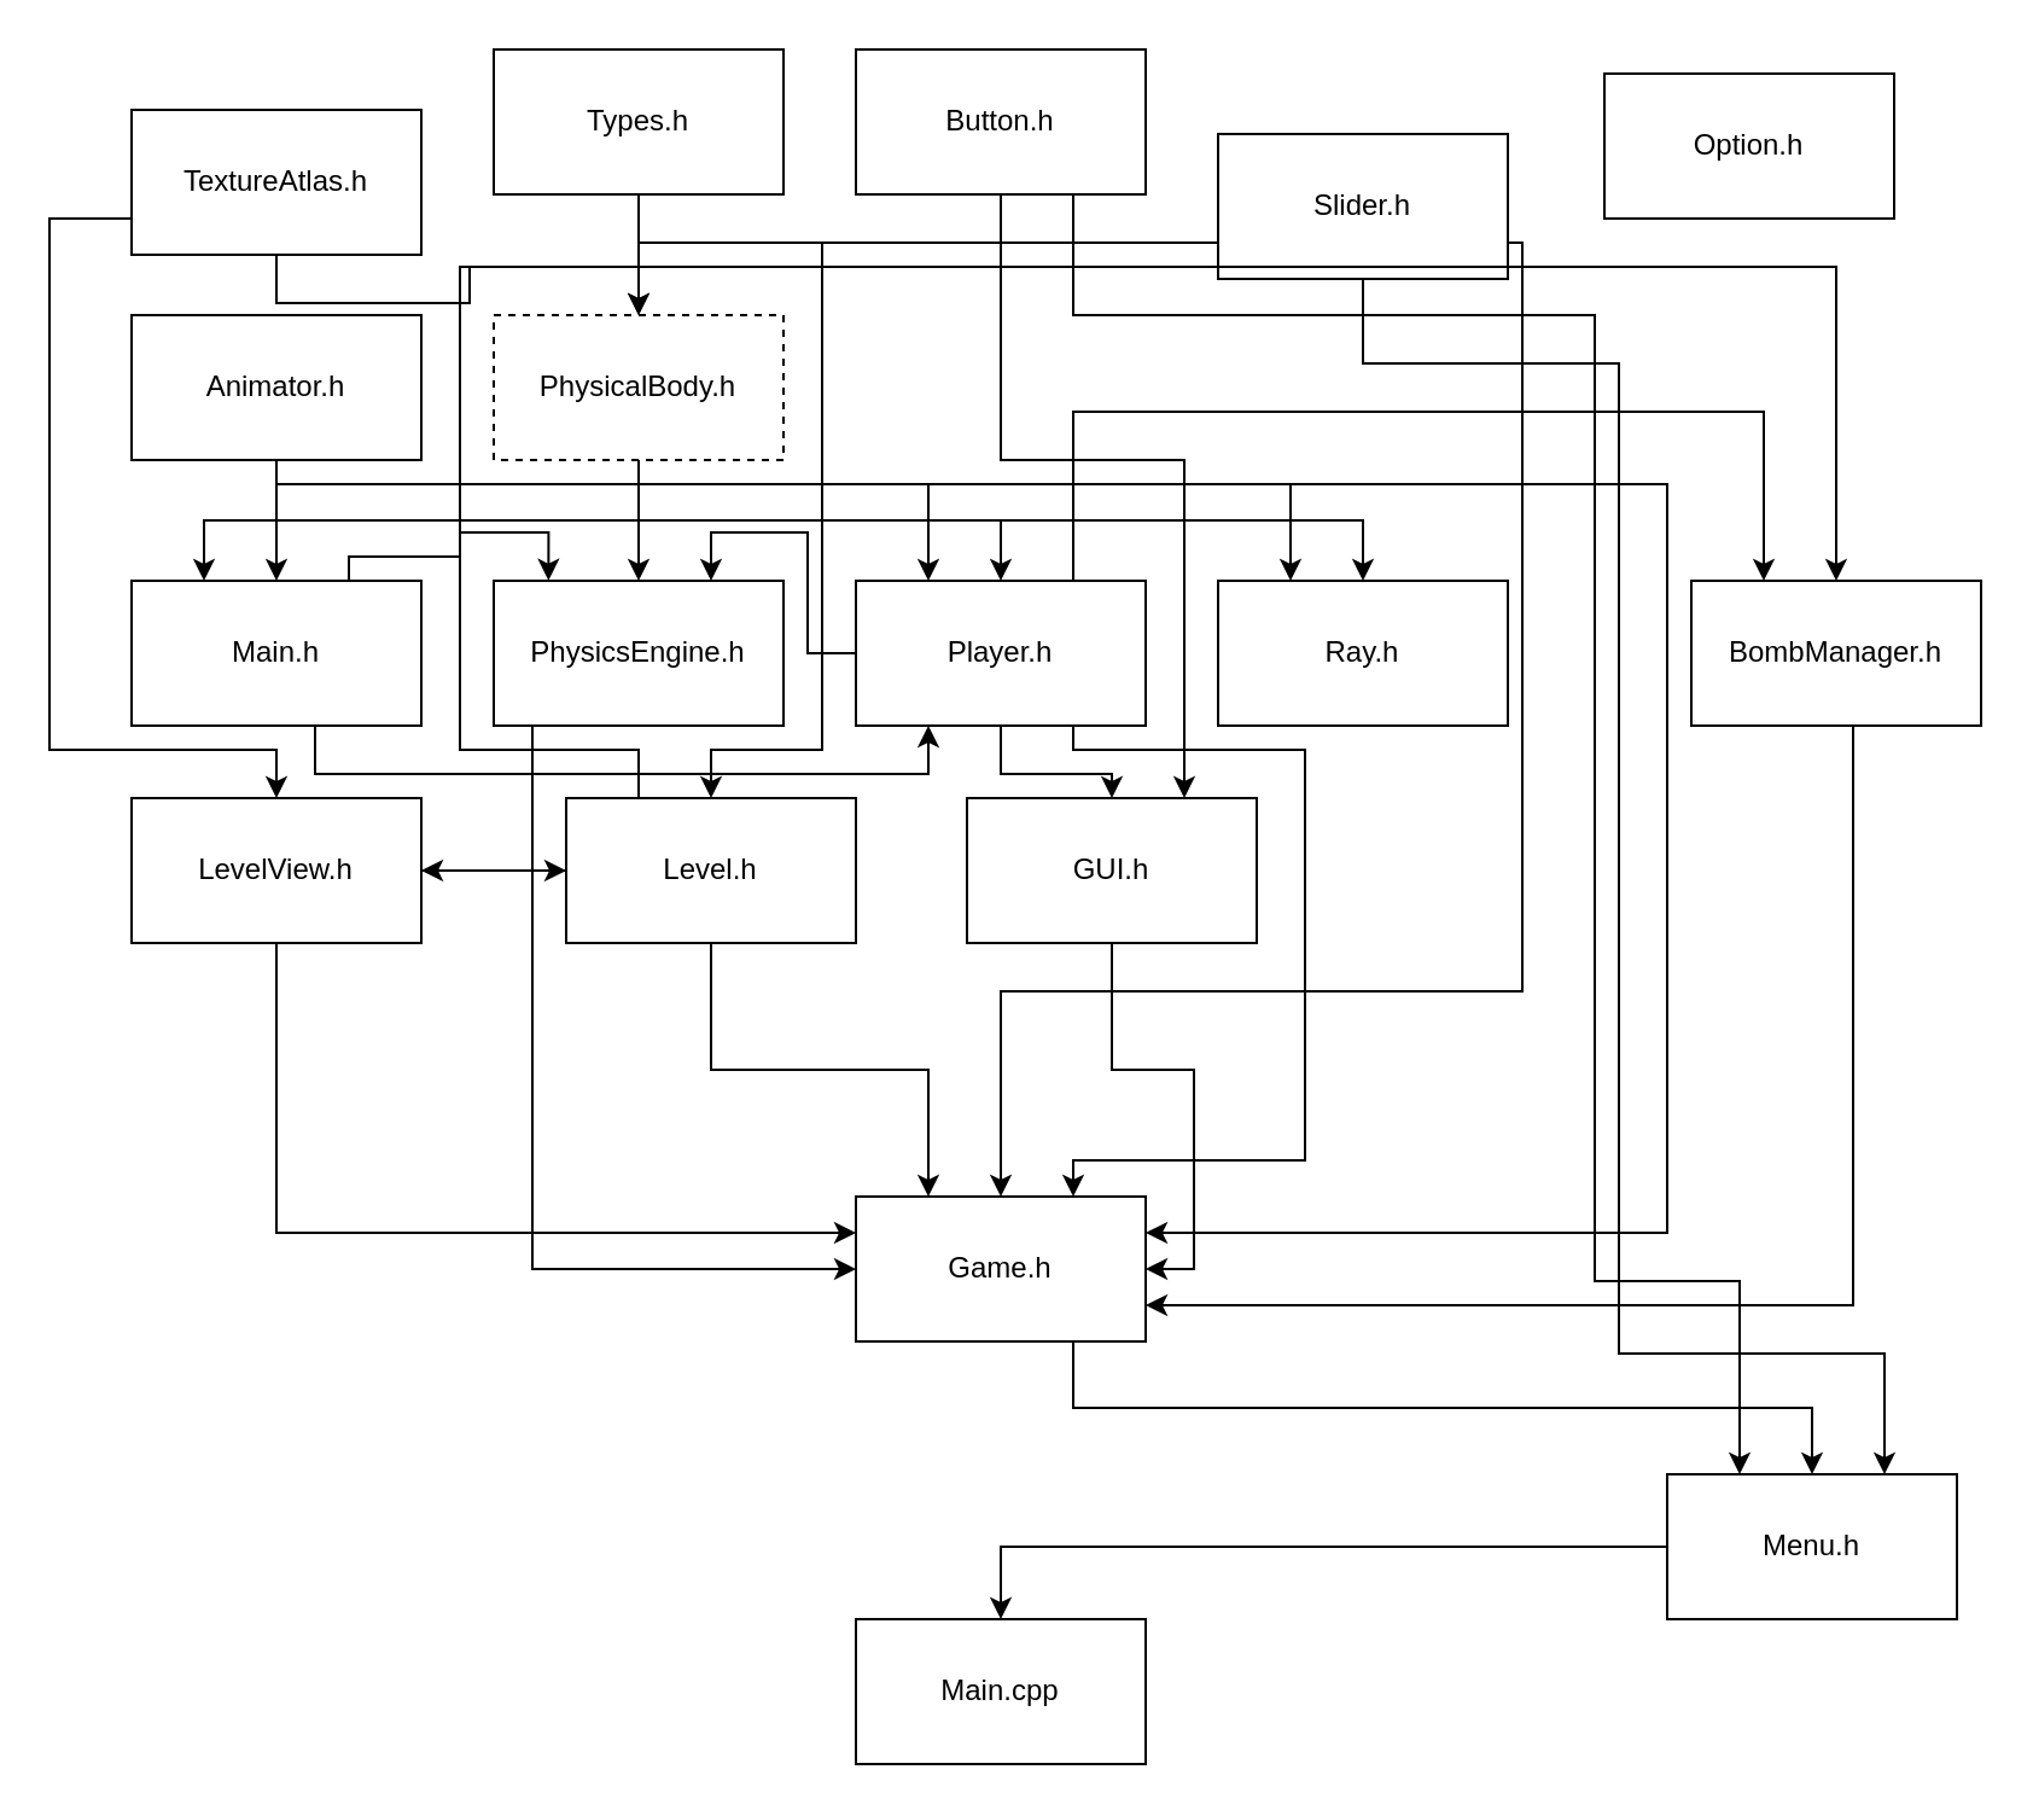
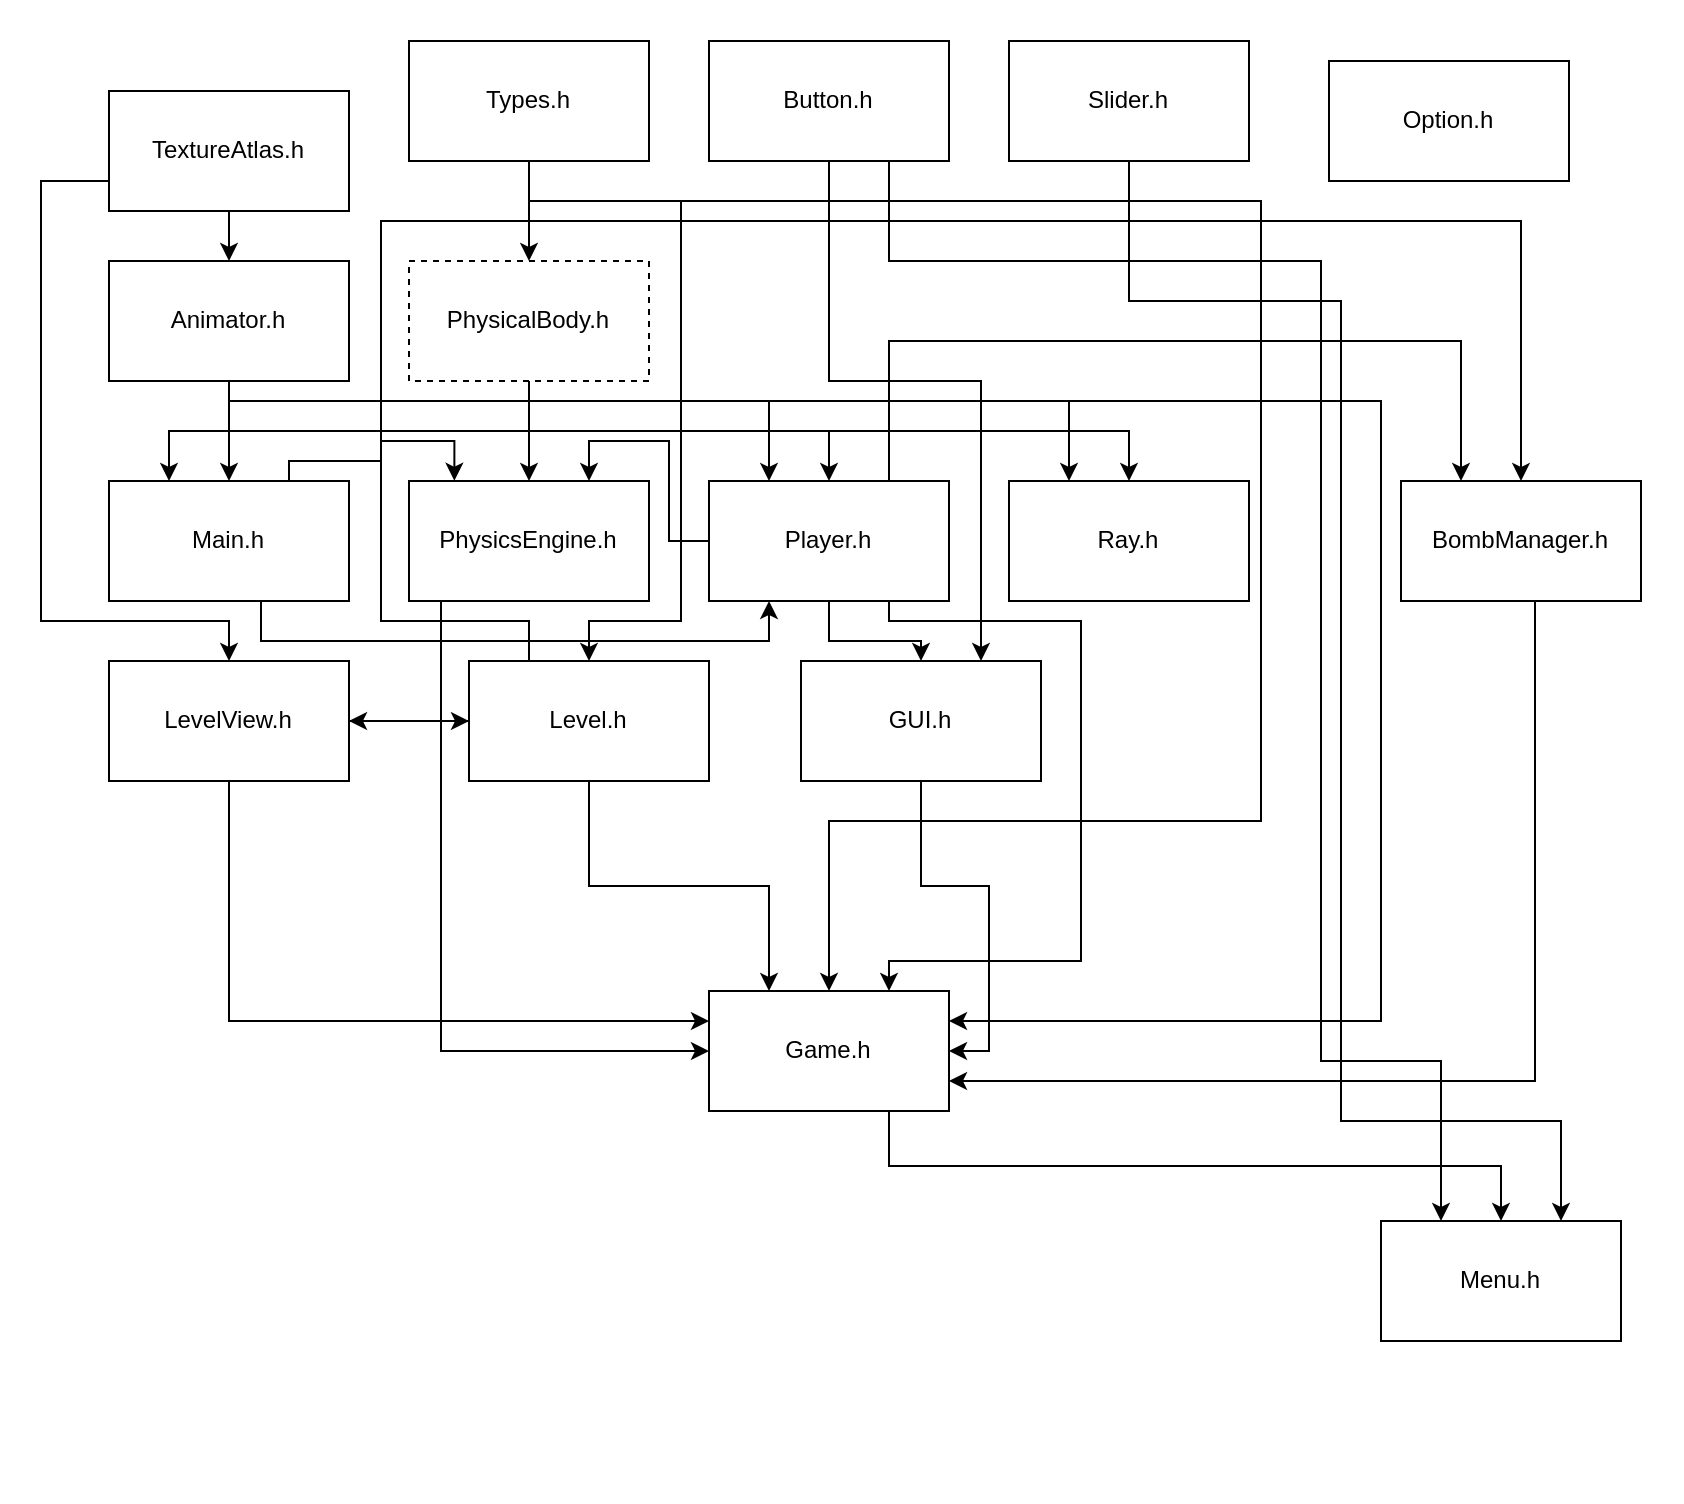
  <mxCell id="0" />
  <mxCell id="1" parent="0" />
  <mxCell id="2" style="edgeStyle=orthogonalEdgeStyle;rounded=0;orthogonalLoop=1;jettySize=auto;html=1;entryX=0.25;entryY=0;entryDx=0;entryDy=0;" edge="1" parent="1" source="5" target="23"><mxGeometry relative="1" as="geometry" /></mxCell>
  <mxCell id="3" style="edgeStyle=orthogonalEdgeStyle;rounded=0;orthogonalLoop=1;jettySize=auto;html=1;entryX=0.25;entryY=0;entryDx=0;entryDy=0;" edge="1" parent="1" source="5" target="30"><mxGeometry relative="1" as="geometry"><Array as="points"><mxPoint x="114" y="200" /><mxPoint x="384" y="200" /></Array></mxGeometry></mxCell>
  <mxCell id="4" style="edgeStyle=orthogonalEdgeStyle;rounded=0;orthogonalLoop=1;jettySize=auto;html=1;entryX=1;entryY=0.25;entryDx=0;entryDy=0;" edge="1" parent="1" source="5" target="46"><mxGeometry relative="1" as="geometry"><Array as="points"><mxPoint x="114" y="200" /><mxPoint x="690" y="200" /><mxPoint x="690" y="510" /></Array></mxGeometry></mxCell>
  <mxCell id="5" value="Animator.h" style="rounded=0;whiteSpace=wrap;html=1;" vertex="1" parent="1"><mxGeometry x="54" y="130" width="120" height="60" as="geometry" /></mxCell>
  <mxCell id="6" style="edgeStyle=orthogonalEdgeStyle;rounded=0;orthogonalLoop=1;jettySize=auto;html=1;exitX=0.5;exitY=1;exitDx=0;exitDy=0;" edge="1" parent="1" source="9" target="20"><mxGeometry relative="1" as="geometry" /></mxCell>
  <mxCell id="7" style="edgeStyle=orthogonalEdgeStyle;rounded=0;orthogonalLoop=1;jettySize=auto;html=1;exitX=0.5;exitY=1;exitDx=0;exitDy=0;entryX=0.5;entryY=0;entryDx=0;entryDy=0;" edge="1" parent="1" source="9" target="42"><mxGeometry relative="1" as="geometry"><Array as="points"><mxPoint x="264" y="100" /><mxPoint x="340" y="100" /><mxPoint x="340" y="310" /><mxPoint x="294" y="310" /></Array></mxGeometry></mxCell>
  <mxCell id="8" style="edgeStyle=orthogonalEdgeStyle;rounded=0;orthogonalLoop=1;jettySize=auto;html=1;entryX=0.5;entryY=0;entryDx=0;entryDy=0;" edge="1" parent="1" source="9" target="46"><mxGeometry relative="1" as="geometry"><Array as="points"><mxPoint x="264" y="100" /><mxPoint x="630" y="100" /><mxPoint x="630" y="410" /><mxPoint x="414" y="410" /></Array></mxGeometry></mxCell>
  <mxCell id="9" value="Types.h" style="rounded=0;whiteSpace=wrap;html=1;" vertex="1" parent="1"><mxGeometry x="204" y="20" width="120" height="60" as="geometry" /></mxCell>
- <mxCell id="10" style="edgeStyle=orthogonalEdgeStyle;rounded=0;orthogonalLoop=1;jettySize=auto;html=1;exitX=0.5;exitY=1;exitDx=0;exitDy=0;" edge="1" parent="1" source="12" target="20"><mxGeometry relative="1" as="geometry" /></mxCell>
+ <mxCell id="10" style="edgeStyle=orthogonalEdgeStyle;rounded=0;orthogonalLoop=1;jettySize=auto;html=1;exitX=0.5;exitY=1;exitDx=0;exitDy=0;entryX=0.5;entryY=0;entryDx=0;entryDy=0;" edge="1" parent="1" source="12" target="5"><mxGeometry relative="1" as="geometry" /></mxCell>
  <mxCell id="11" style="edgeStyle=orthogonalEdgeStyle;rounded=0;orthogonalLoop=1;jettySize=auto;html=1;entryX=0.5;entryY=0;entryDx=0;entryDy=0;" edge="1" parent="1" source="12" target="35"><mxGeometry relative="1" as="geometry"><Array as="points"><mxPoint x="114" y="90" /><mxPoint x="20" y="90" /><mxPoint x="20" y="310" /><mxPoint x="114" y="310" /></Array></mxGeometry></mxCell>
  <mxCell id="12" value="TextureAtlas.h" style="rounded=0;whiteSpace=wrap;html=1;" vertex="1" parent="1"><mxGeometry x="54" y="45" width="120" height="60" as="geometry" /></mxCell>
  <mxCell id="13" style="edgeStyle=orthogonalEdgeStyle;rounded=0;orthogonalLoop=1;jettySize=auto;html=1;entryX=0.75;entryY=0;entryDx=0;entryDy=0;" edge="1" parent="1" source="14" target="50"><mxGeometry relative="1" as="geometry"><Array as="points"><mxPoint x="564" y="150" /><mxPoint x="670" y="150" /><mxPoint x="670" y="560" /><mxPoint x="780" y="560" /></Array></mxGeometry></mxCell>
- <mxCell id="14" value="Slider.h" style="rounded=0;whiteSpace=wrap;html=1;" vertex="1" parent="1"><mxGeometry x="504" y="55" width="120" height="60" as="geometry" /></mxCell>
+ <mxCell id="14" value="Slider.h" style="rounded=0;whiteSpace=wrap;html=1;" vertex="1" parent="1"><mxGeometry x="504" y="20" width="120" height="60" as="geometry" /></mxCell>
  <mxCell id="15" value="Option.h" style="rounded=0;whiteSpace=wrap;html=1;" vertex="1" parent="1"><mxGeometry x="664" y="30" width="120" height="60" as="geometry" /></mxCell>
  <mxCell id="16" style="edgeStyle=orthogonalEdgeStyle;rounded=0;orthogonalLoop=1;jettySize=auto;html=1;exitX=0.5;exitY=1;exitDx=0;exitDy=0;entryX=0.5;entryY=0;entryDx=0;entryDy=0;" edge="1" parent="1" source="20" target="23"><mxGeometry relative="1" as="geometry" /></mxCell>
  <mxCell id="17" style="edgeStyle=orthogonalEdgeStyle;rounded=0;orthogonalLoop=1;jettySize=auto;html=1;exitX=0.5;exitY=1;exitDx=0;exitDy=0;" edge="1" parent="1" source="20" target="25"><mxGeometry relative="1" as="geometry" /></mxCell>
  <mxCell id="18" style="edgeStyle=orthogonalEdgeStyle;rounded=0;orthogonalLoop=1;jettySize=auto;html=1;exitX=0.5;exitY=1;exitDx=0;exitDy=0;entryX=0.5;entryY=0;entryDx=0;entryDy=0;" edge="1" parent="1" source="20" target="30"><mxGeometry relative="1" as="geometry" /></mxCell>
  <mxCell id="19" style="edgeStyle=orthogonalEdgeStyle;rounded=0;orthogonalLoop=1;jettySize=auto;html=1;exitX=0.5;exitY=1;exitDx=0;exitDy=0;" edge="1" parent="1" source="20" target="31"><mxGeometry relative="1" as="geometry" /></mxCell>
  <mxCell id="20" value="PhysicalBody.h" style="rounded=0;whiteSpace=wrap;html=1;dashed=1;" vertex="1" parent="1"><mxGeometry x="204" y="130" width="120" height="60" as="geometry" /></mxCell>
  <mxCell id="21" style="edgeStyle=orthogonalEdgeStyle;rounded=0;orthogonalLoop=1;jettySize=auto;html=1;entryX=0.25;entryY=1;entryDx=0;entryDy=0;" edge="1" parent="1" source="23" target="30"><mxGeometry relative="1" as="geometry"><Array as="points"><mxPoint x="130" y="320" /><mxPoint x="384" y="320" /></Array></mxGeometry></mxCell>
  <mxCell id="22" style="edgeStyle=orthogonalEdgeStyle;rounded=0;orthogonalLoop=1;jettySize=auto;html=1;exitX=0.75;exitY=0;exitDx=0;exitDy=0;entryX=0.5;entryY=0;entryDx=0;entryDy=0;" edge="1" parent="1" source="23" target="48"><mxGeometry relative="1" as="geometry"><mxPoint x="730" y="150" as="targetPoint" /><Array as="points"><mxPoint x="144" y="230" /><mxPoint x="190" y="230" /><mxPoint x="190" y="110" /><mxPoint x="760" y="110" /></Array></mxGeometry></mxCell>
  <mxCell id="23" value="Main.h" style="rounded=0;whiteSpace=wrap;html=1;" vertex="1" parent="1"><mxGeometry x="54" y="240" width="120" height="60" as="geometry" /></mxCell>
  <mxCell id="24" style="edgeStyle=orthogonalEdgeStyle;rounded=0;orthogonalLoop=1;jettySize=auto;html=1;entryX=0;entryY=0.5;entryDx=0;entryDy=0;" edge="1" parent="1" source="25" target="46"><mxGeometry relative="1" as="geometry"><Array as="points"><mxPoint x="220" y="525" /></Array></mxGeometry></mxCell>
  <mxCell id="25" value="PhysicsEngine.h" style="rounded=0;whiteSpace=wrap;html=1;" vertex="1" parent="1"><mxGeometry x="204" y="240" width="120" height="60" as="geometry" /></mxCell>
  <mxCell id="26" style="edgeStyle=orthogonalEdgeStyle;rounded=0;orthogonalLoop=1;jettySize=auto;html=1;entryX=0.5;entryY=0;entryDx=0;entryDy=0;" edge="1" parent="1" source="30" target="44"><mxGeometry relative="1" as="geometry" /></mxCell>
  <mxCell id="27" style="edgeStyle=orthogonalEdgeStyle;rounded=0;orthogonalLoop=1;jettySize=auto;html=1;entryX=0.75;entryY=0;entryDx=0;entryDy=0;" edge="1" parent="1" source="30" target="25"><mxGeometry relative="1" as="geometry" /></mxCell>
  <mxCell id="28" style="edgeStyle=orthogonalEdgeStyle;rounded=0;orthogonalLoop=1;jettySize=auto;html=1;exitX=0.75;exitY=1;exitDx=0;exitDy=0;entryX=0.75;entryY=0;entryDx=0;entryDy=0;" edge="1" parent="1" source="30" target="46"><mxGeometry relative="1" as="geometry"><Array as="points"><mxPoint x="444" y="310" /><mxPoint x="540" y="310" /><mxPoint x="540" y="480" /><mxPoint x="444" y="480" /></Array></mxGeometry></mxCell>
  <mxCell id="29" style="edgeStyle=orthogonalEdgeStyle;rounded=0;orthogonalLoop=1;jettySize=auto;html=1;exitX=0.75;exitY=0;exitDx=0;exitDy=0;entryX=0.25;entryY=0;entryDx=0;entryDy=0;" edge="1" parent="1" source="30" target="48"><mxGeometry relative="1" as="geometry"><Array as="points"><mxPoint x="444" y="170" /><mxPoint x="730" y="170" /></Array></mxGeometry></mxCell>
  <mxCell id="30" value="Player.h" style="rounded=0;whiteSpace=wrap;html=1;" vertex="1" parent="1"><mxGeometry x="354" y="240" width="120" height="60" as="geometry" /></mxCell>
  <mxCell id="31" value="Ray.h" style="rounded=0;whiteSpace=wrap;html=1;" vertex="1" parent="1"><mxGeometry x="504" y="240" width="120" height="60" as="geometry" /></mxCell>
  <mxCell id="32" style="edgeStyle=orthogonalEdgeStyle;rounded=0;orthogonalLoop=1;jettySize=auto;html=1;entryX=0.25;entryY=0;entryDx=0;entryDy=0;exitX=0.5;exitY=1;exitDx=0;exitDy=0;" edge="1" parent="1" source="5" target="31"><mxGeometry relative="1" as="geometry"><mxPoint x="130" y="70" as="sourcePoint" /><mxPoint x="400" y="230" as="targetPoint" /><Array as="points"><mxPoint x="114" y="200" /><mxPoint x="534" y="200" /></Array></mxGeometry></mxCell>
  <mxCell id="33" style="edgeStyle=orthogonalEdgeStyle;rounded=0;orthogonalLoop=1;jettySize=auto;html=1;entryX=0;entryY=0.5;entryDx=0;entryDy=0;" edge="1" parent="1" source="35" target="42"><mxGeometry relative="1" as="geometry" /></mxCell>
  <mxCell id="34" style="edgeStyle=orthogonalEdgeStyle;rounded=0;orthogonalLoop=1;jettySize=auto;html=1;entryX=0;entryY=0.25;entryDx=0;entryDy=0;" edge="1" parent="1" source="35" target="46"><mxGeometry relative="1" as="geometry"><Array as="points"><mxPoint x="114" y="510" /></Array></mxGeometry></mxCell>
  <mxCell id="35" value="LevelView.h" style="rounded=0;whiteSpace=wrap;html=1;" vertex="1" parent="1"><mxGeometry x="54" y="330" width="120" height="60" as="geometry" /></mxCell>
  <mxCell id="36" style="edgeStyle=orthogonalEdgeStyle;rounded=0;orthogonalLoop=1;jettySize=auto;html=1;exitX=0.5;exitY=1;exitDx=0;exitDy=0;entryX=0.75;entryY=0;entryDx=0;entryDy=0;" edge="1" parent="1" source="38" target="44"><mxGeometry relative="1" as="geometry"><Array as="points"><mxPoint x="414" y="190" /><mxPoint x="490" y="190" /></Array></mxGeometry></mxCell>
  <mxCell id="37" style="edgeStyle=orthogonalEdgeStyle;rounded=0;orthogonalLoop=1;jettySize=auto;html=1;exitX=0.75;exitY=1;exitDx=0;exitDy=0;entryX=0.25;entryY=0;entryDx=0;entryDy=0;" edge="1" parent="1" source="38" target="50"><mxGeometry relative="1" as="geometry"><Array as="points"><mxPoint x="444" y="130" /><mxPoint x="660" y="130" /><mxPoint x="660" y="530" /><mxPoint x="720" y="530" /></Array></mxGeometry></mxCell>
  <mxCell id="38" value="Button.h" style="rounded=0;whiteSpace=wrap;html=1;" vertex="1" parent="1"><mxGeometry x="354" y="20" width="120" height="60" as="geometry" /></mxCell>
  <mxCell id="39" style="edgeStyle=orthogonalEdgeStyle;rounded=0;orthogonalLoop=1;jettySize=auto;html=1;entryX=1;entryY=0.5;entryDx=0;entryDy=0;" edge="1" parent="1" source="42" target="35"><mxGeometry relative="1" as="geometry" /></mxCell>
  <mxCell id="40" style="edgeStyle=orthogonalEdgeStyle;rounded=0;orthogonalLoop=1;jettySize=auto;html=1;exitX=0.25;exitY=0;exitDx=0;exitDy=0;entryX=0.189;entryY=-0.002;entryDx=0;entryDy=0;entryPerimeter=0;" edge="1" parent="1" source="42" target="25"><mxGeometry relative="1" as="geometry"><Array as="points"><mxPoint x="264" y="310" /><mxPoint x="190" y="310" /><mxPoint x="190" y="220" /><mxPoint x="227" y="220" /></Array></mxGeometry></mxCell>
  <mxCell id="41" style="edgeStyle=orthogonalEdgeStyle;rounded=0;orthogonalLoop=1;jettySize=auto;html=1;entryX=0.25;entryY=0;entryDx=0;entryDy=0;" edge="1" parent="1" source="42" target="46"><mxGeometry relative="1" as="geometry" /></mxCell>
  <mxCell id="42" value="Level.h" style="rounded=0;whiteSpace=wrap;html=1;" vertex="1" parent="1"><mxGeometry x="234" y="330" width="120" height="60" as="geometry" /></mxCell>
  <mxCell id="43" style="edgeStyle=orthogonalEdgeStyle;rounded=0;orthogonalLoop=1;jettySize=auto;html=1;entryX=1;entryY=0.5;entryDx=0;entryDy=0;" edge="1" parent="1" source="44" target="46"><mxGeometry relative="1" as="geometry" /></mxCell>
  <mxCell id="44" value="GUI.h" style="rounded=0;whiteSpace=wrap;html=1;" vertex="1" parent="1"><mxGeometry x="400" y="330" width="120" height="60" as="geometry" /></mxCell>
  <mxCell id="45" style="edgeStyle=orthogonalEdgeStyle;rounded=0;orthogonalLoop=1;jettySize=auto;html=1;exitX=0.75;exitY=1;exitDx=0;exitDy=0;entryX=0.5;entryY=0;entryDx=0;entryDy=0;" edge="1" parent="1" source="46" target="50"><mxGeometry relative="1" as="geometry" /></mxCell>
  <mxCell id="46" value="Game.h" style="rounded=0;whiteSpace=wrap;html=1;" vertex="1" parent="1"><mxGeometry x="354" y="495" width="120" height="60" as="geometry" /></mxCell>
  <mxCell id="47" style="edgeStyle=orthogonalEdgeStyle;rounded=0;orthogonalLoop=1;jettySize=auto;html=1;entryX=1;entryY=0.75;entryDx=0;entryDy=0;" edge="1" parent="1" source="48" target="46"><mxGeometry relative="1" as="geometry"><Array as="points"><mxPoint x="767" y="540" /></Array></mxGeometry></mxCell>
  <mxCell id="48" value="BombManager.h" style="rounded=0;whiteSpace=wrap;html=1;" vertex="1" parent="1"><mxGeometry x="700" y="240" width="120" height="60" as="geometry" /></mxCell>
- <mxCell id="49" style="edgeStyle=orthogonalEdgeStyle;rounded=0;orthogonalLoop=1;jettySize=auto;html=1;exitX=0;exitY=0.5;exitDx=0;exitDy=0;entryX=0.5;entryY=0;entryDx=0;entryDy=0;" edge="1" parent="1" source="50" target="51"><mxGeometry relative="1" as="geometry" /></mxCell>
  <mxCell id="50" value="Menu.h" style="rounded=0;whiteSpace=wrap;html=1;" vertex="1" parent="1"><mxGeometry x="690" y="610" width="120" height="60" as="geometry" /></mxCell>
- <mxCell id="51" value="Main.cpp" style="rounded=0;whiteSpace=wrap;html=1;" vertex="1" parent="1"><mxGeometry x="354" y="670" width="120" height="60" as="geometry" /></mxCell>
